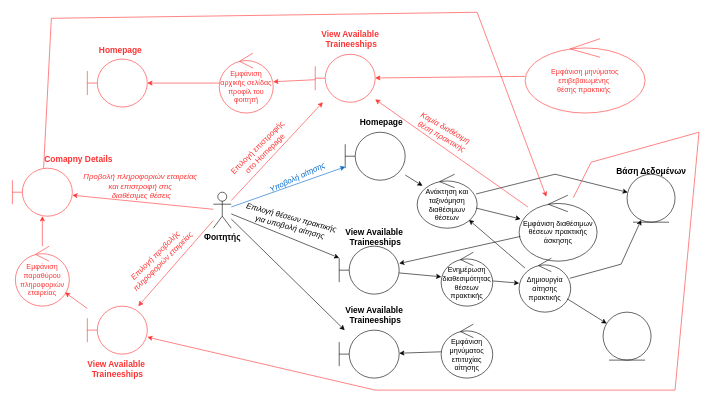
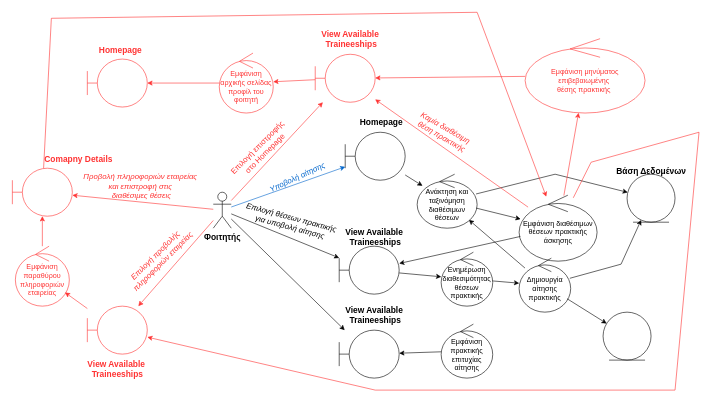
  <mxCell id="0" />
  <mxCell id="1" parent="0" />
  <mxCell id="2" value="&lt;font style=&quot;font-size: 14px;&quot;&gt;&lt;b&gt;Φοιτητής&lt;/b&gt;&lt;/font&gt;" style="shape=umlActor;verticalLabelPosition=bottom;verticalAlign=top;html=1;outlineConnect=0;" parent="1" vertex="1"><mxGeometry x="355" y="320" width="30" height="60" as="geometry" /></mxCell>
  <mxCell id="3" value="" style="shape=umlBoundary;whiteSpace=wrap;html=1;" parent="1" vertex="1"><mxGeometry x="575" y="220" width="100" height="80" as="geometry" /></mxCell>
  <mxCell id="4" value="" style="endArrow=classic;html=1;rounded=0;strokeColor=#0066CC;" parent="1" source="2" target="3" edge="1"><mxGeometry width="50" height="50" relative="1" as="geometry"><mxPoint x="655" y="530" as="sourcePoint" /><mxPoint x="705" y="480" as="targetPoint" /></mxGeometry></mxCell>
  <mxCell id="5" value="Υποβολή αίτησης" style="text;html=1;align=center;verticalAlign=middle;resizable=0;points=[];autosize=1;strokeColor=none;fillColor=none;fontSize=13;fontStyle=2;rotation=-25;fontColor=#0066CC;" parent="1" vertex="1"><mxGeometry x="435" y="280" width="120" height="30" as="geometry" /></mxCell>
  <mxCell id="6" value="Homepage" style="text;html=1;align=center;verticalAlign=middle;resizable=0;points=[];autosize=1;strokeColor=none;fillColor=none;fontSize=14;fontStyle=1" parent="1" vertex="1"><mxGeometry x="590" y="188" width="90" height="30" as="geometry" /></mxCell>
  <mxCell id="7" value="Εμφάνιση διαθέσιμων θέσεων πρακτικής άσκησης" style="ellipse;shape=umlControl;whiteSpace=wrap;html=1;fontStyle=0" parent="1" vertex="1"><mxGeometry x="865" y="325" width="130" height="110" as="geometry" /></mxCell>
  <mxCell id="8" value="" style="shape=umlBoundary;whiteSpace=wrap;html=1;" parent="1" vertex="1"><mxGeometry x="565" y="410" width="100" height="80" as="geometry" /></mxCell>
  <mxCell id="9" value="View Available&amp;nbsp;&lt;div&gt;Traineeships&lt;/div&gt;" style="text;html=1;align=center;verticalAlign=middle;resizable=0;points=[];autosize=1;strokeColor=none;fillColor=none;fontSize=14;fontStyle=1" parent="1" vertex="1"><mxGeometry x="565" y="370" width="120" height="50" as="geometry" /></mxCell>
  <mxCell id="10" value="" style="endArrow=classic;html=1;rounded=0;strokeColor=#000000;" parent="1" source="56" target="13" edge="1"><mxGeometry width="50" height="50" relative="1" as="geometry"><mxPoint x="775" y="400" as="sourcePoint" /><mxPoint x="705" y="480" as="targetPoint" /><Array as="points"><mxPoint x="925" y="290" /></Array></mxGeometry></mxCell>
  <mxCell id="11" value="" style="endArrow=classic;html=1;rounded=0;" parent="1" source="2" target="8" edge="1"><mxGeometry width="50" height="50" relative="1" as="geometry"><mxPoint x="655" y="530" as="sourcePoint" /><mxPoint x="705" y="480" as="targetPoint" /></mxGeometry></mxCell>
  <mxCell id="12" value="Επιλογή θέσεων πρακτικής&amp;nbsp;&lt;div&gt;για υποβολή αίτησης&lt;/div&gt;" style="text;html=1;align=center;verticalAlign=middle;resizable=0;points=[];autosize=1;strokeColor=none;fillColor=none;fontSize=13;fontStyle=2;rotation=15;" parent="1" vertex="1"><mxGeometry x="395" y="350" width="180" height="40" as="geometry" /></mxCell>
  <mxCell id="13" value="" style="ellipse;shape=umlEntity;whiteSpace=wrap;html=1;" parent="1" vertex="1"><mxGeometry x="1045" y="290" width="80" height="80" as="geometry" /></mxCell>
  <mxCell id="14" value="Βάση Δεδομένων" style="text;html=1;align=center;verticalAlign=middle;resizable=0;points=[];autosize=1;strokeColor=none;fillColor=none;fontSize=14;fontStyle=1" parent="1" vertex="1"><mxGeometry x="1020" y="270" width="130" height="30" as="geometry" /></mxCell>
  <mxCell id="15" value="Ενημέρωση διαθεσιμότητας θέσεων πρακτικής" style="ellipse;shape=umlControl;whiteSpace=wrap;html=1;" parent="1" vertex="1"><mxGeometry x="735" y="420" width="86" height="90" as="geometry" /></mxCell>
  <mxCell id="16" value="Δημιουργία αίτησης πρακτικής" style="ellipse;shape=umlControl;whiteSpace=wrap;html=1;" parent="1" vertex="1"><mxGeometry x="865" y="430" width="86" height="90" as="geometry" /></mxCell>
  <mxCell id="17" value="" style="ellipse;shape=umlEntity;whiteSpace=wrap;html=1;" parent="1" vertex="1"><mxGeometry x="1005" y="520" width="80" height="80" as="geometry" /></mxCell>
  <mxCell id="18" value="" style="endArrow=classic;html=1;rounded=0;" parent="1" source="8" target="15" edge="1"><mxGeometry width="50" height="50" relative="1" as="geometry"><mxPoint x="655" y="530" as="sourcePoint" /><mxPoint x="705" y="480" as="targetPoint" /></mxGeometry></mxCell>
  <mxCell id="19" value="" style="endArrow=classic;html=1;rounded=0;" parent="1" source="15" target="16" edge="1"><mxGeometry width="50" height="50" relative="1" as="geometry"><mxPoint x="655" y="530" as="sourcePoint" /><mxPoint x="705" y="480" as="targetPoint" /></mxGeometry></mxCell>
  <mxCell id="20" value="" style="endArrow=classic;html=1;rounded=0;" parent="1" source="16" target="17" edge="1"><mxGeometry width="50" height="50" relative="1" as="geometry"><mxPoint x="655" y="530" as="sourcePoint" /><mxPoint x="705" y="480" as="targetPoint" /></mxGeometry></mxCell>
  <mxCell id="21" value="" style="endArrow=classic;html=1;rounded=0;" parent="1" source="16" target="13" edge="1"><mxGeometry width="50" height="50" relative="1" as="geometry"><mxPoint x="655" y="530" as="sourcePoint" /><mxPoint x="705" y="480" as="targetPoint" /><Array as="points"><mxPoint x="1035" y="440" /></Array></mxGeometry></mxCell>
- <mxCell id="22" value="Εμφάνιση μηνύματος επιτυχίας αίτησης" style="ellipse;shape=umlControl;whiteSpace=wrap;html=1;" parent="1" vertex="1"><mxGeometry x="735" y="540" width="86" height="90" as="geometry" /></mxCell>
+ <mxCell id="22" value="Εμφάνιση πρακτικής επιτυχίας αίτησης" style="ellipse;shape=umlControl;whiteSpace=wrap;html=1;" parent="1" vertex="1"><mxGeometry x="735" y="540" width="86" height="90" as="geometry" /></mxCell>
  <mxCell id="23" value="" style="shape=umlBoundary;whiteSpace=wrap;html=1;" parent="1" vertex="1"><mxGeometry x="565" y="550" width="100" height="80" as="geometry" /></mxCell>
  <mxCell id="24" value="View Available&amp;nbsp;&lt;div&gt;Traineeships&lt;/div&gt;" style="text;html=1;align=center;verticalAlign=middle;resizable=0;points=[];autosize=1;strokeColor=none;fillColor=none;fontSize=14;fontStyle=1" parent="1" vertex="1"><mxGeometry x="565" y="500" width="120" height="50" as="geometry" /></mxCell>
  <mxCell id="25" value="" style="endArrow=classic;html=1;rounded=0;" parent="1" source="22" target="23" edge="1"><mxGeometry width="50" height="50" relative="1" as="geometry"><mxPoint x="655" y="530" as="sourcePoint" /><mxPoint x="705" y="480" as="targetPoint" /></mxGeometry></mxCell>
  <mxCell id="26" value="" style="endArrow=classic;html=1;rounded=0;" parent="1" source="16" target="56" edge="1"><mxGeometry width="50" height="50" relative="1" as="geometry"><mxPoint x="655" y="530" as="sourcePoint" /><mxPoint x="705" y="480" as="targetPoint" /></mxGeometry></mxCell>
  <mxCell id="27" value="" style="endArrow=classic;html=1;rounded=0;" parent="1" source="2" target="23" edge="1"><mxGeometry width="50" height="50" relative="1" as="geometry"><mxPoint x="395" y="366" as="sourcePoint" /><mxPoint x="575" y="440" as="targetPoint" /></mxGeometry></mxCell>
  <mxCell id="28" value="" style="shape=umlBoundary;whiteSpace=wrap;html=1;strokeColor=light-dark(#FF3333,#ED0202);" parent="1" vertex="1"><mxGeometry x="525" y="90" width="100" height="80" as="geometry" /></mxCell>
  <mxCell id="29" value="" style="endArrow=classic;html=1;rounded=0;strokeColor=light-dark(#FF3333,#ED0202);" parent="1" source="7" target="28" edge="1"><mxGeometry width="50" height="50" relative="1" as="geometry"><mxPoint x="675" y="410" as="sourcePoint" /><mxPoint x="725" y="360" as="targetPoint" /></mxGeometry></mxCell>
  <mxCell id="30" value="View Available&amp;nbsp;&lt;div&gt;Traineeships&lt;/div&gt;" style="text;html=1;align=center;verticalAlign=middle;resizable=0;points=[];autosize=1;strokeColor=none;fillColor=none;fontSize=14;fontStyle=1;fontColor=light-dark(#FF3333,#ED0202);" parent="1" vertex="1"><mxGeometry x="525" y="40" width="120" height="50" as="geometry" /></mxCell>
  <mxCell id="31" value="Καμία διαθέσιμη&amp;nbsp;&lt;div&gt;θέση πρακτικής&lt;/div&gt;" style="text;html=1;align=center;verticalAlign=middle;resizable=0;points=[];autosize=1;strokeColor=none;fillColor=none;fontSize=13;fontStyle=2;fontColor=light-dark(#FF3333,#ED0202);rotation=30;" parent="1" vertex="1"><mxGeometry x="680" y="200" width="120" height="40" as="geometry" /></mxCell>
  <mxCell id="32" value="" style="endArrow=classic;html=1;rounded=0;strokeColor=light-dark(#FF3333,#ED0202);" parent="1" source="2" target="28" edge="1"><mxGeometry width="50" height="50" relative="1" as="geometry"><mxPoint x="675" y="370" as="sourcePoint" /><mxPoint x="725" y="320" as="targetPoint" /></mxGeometry></mxCell>
  <mxCell id="33" value="Επιλογή επιστροφής&amp;nbsp;&lt;div&gt;στο Homepage&lt;/div&gt;" style="text;html=1;align=center;verticalAlign=middle;resizable=0;points=[];autosize=1;strokeColor=none;fillColor=none;rotation=-45;fontColor=light-dark(#FF3333,#ED0202);fontSize=13;" parent="1" vertex="1"><mxGeometry x="360" y="230" width="150" height="40" as="geometry" /></mxCell>
  <mxCell id="34" value="Εμφάνιση αρχικής σελίδας προφίλ του φοιτητή" style="ellipse;shape=umlControl;whiteSpace=wrap;html=1;fontColor=light-dark(#FF3333,#ED0202);strokeColor=light-dark(#FF3333,#ED0202);" parent="1" vertex="1"><mxGeometry x="365" y="88" width="90" height="100" as="geometry" /></mxCell>
  <mxCell id="35" value="" style="shape=umlBoundary;whiteSpace=wrap;html=1;strokeColor=light-dark(#FF3333,#ED0202);" parent="1" vertex="1"><mxGeometry x="145" y="98" width="100" height="80" as="geometry" /></mxCell>
  <mxCell id="36" value="" style="endArrow=classic;html=1;rounded=0;strokeColor=light-dark(#FF3333,#ED0202);" parent="1" source="28" target="34" edge="1"><mxGeometry width="50" height="50" relative="1" as="geometry"><mxPoint x="810" y="300" as="sourcePoint" /><mxPoint x="635" y="175" as="targetPoint" /></mxGeometry></mxCell>
  <mxCell id="37" value="Homepage" style="text;html=1;align=center;verticalAlign=middle;resizable=0;points=[];autosize=1;strokeColor=none;fillColor=none;fontSize=14;fontStyle=1;fontColor=light-dark(#FF3333,#ED0202);" parent="1" vertex="1"><mxGeometry x="155" y="68" width="90" height="30" as="geometry" /></mxCell>
  <mxCell id="38" value="" style="endArrow=classic;html=1;rounded=0;strokeColor=light-dark(#FF3333,#ED0202);" parent="1" source="34" target="35" edge="1"><mxGeometry width="50" height="50" relative="1" as="geometry"><mxPoint x="535" y="141" as="sourcePoint" /><mxPoint x="451" y="144" as="targetPoint" /></mxGeometry></mxCell>
  <mxCell id="39" value="" style="shape=umlBoundary;whiteSpace=wrap;html=1;strokeColor=light-dark(#FF3333,#ED0202);" parent="1" vertex="1"><mxGeometry x="145" y="510" width="100" height="80" as="geometry" /></mxCell>
  <mxCell id="40" value="View Available&amp;nbsp;&lt;div&gt;Traineeships&lt;/div&gt;" style="text;html=1;align=center;verticalAlign=middle;resizable=0;points=[];autosize=1;strokeColor=none;fillColor=none;fontSize=14;fontStyle=1;fontColor=light-dark(#FF3333,#ED0202);" parent="1" vertex="1"><mxGeometry x="135" y="590" width="120" height="50" as="geometry" /></mxCell>
  <mxCell id="41" value="" style="endArrow=none;html=1;rounded=0;strokeColor=light-dark(#FF3333,#ED0202);" parent="1" source="7" edge="1"><mxGeometry width="50" height="50" relative="1" as="geometry"><mxPoint x="695" y="440" as="sourcePoint" /><mxPoint x="625" y="650" as="targetPoint" /><Array as="points"><mxPoint x="985" y="270" /><mxPoint x="1165" y="220" /><mxPoint x="1125" y="650" /></Array></mxGeometry></mxCell>
  <mxCell id="42" value="" style="endArrow=classic;html=1;rounded=0;fontColor=light-dark(#FF3333,#ED0202);strokeColor=light-dark(#FF3333,#ED0202);" parent="1" target="39" edge="1"><mxGeometry width="50" height="50" relative="1" as="geometry"><mxPoint x="625" y="650" as="sourcePoint" /><mxPoint x="745" y="390" as="targetPoint" /></mxGeometry></mxCell>
  <mxCell id="43" value="" style="endArrow=classic;html=1;rounded=0;strokeColor=light-dark(#FF3333,#ED0202);" parent="1" source="2" target="39" edge="1"><mxGeometry width="50" height="50" relative="1" as="geometry"><mxPoint x="395" y="344" as="sourcePoint" /><mxPoint x="548" y="180" as="targetPoint" /></mxGeometry></mxCell>
  <mxCell id="44" value="Επιλογή προβολής&amp;nbsp;&lt;div&gt;πληροφοριών εταιρείας&lt;/div&gt;" style="text;html=1;align=center;verticalAlign=middle;resizable=0;points=[];autosize=1;strokeColor=none;fillColor=none;fontSize=13;fontStyle=2;rotation=-45;fontColor=light-dark(#FF3333,#ED0202);" parent="1" vertex="1"><mxGeometry x="185" y="410" width="160" height="40" as="geometry" /></mxCell>
  <mxCell id="45" value="Εμφάνιση παραθύρου πληροφοριών εταιρείας" style="ellipse;shape=umlControl;whiteSpace=wrap;html=1;fontColor=light-dark(#FF3333,#ED0202);strokeColor=light-dark(#FF3333,#ED0202);" parent="1" vertex="1"><mxGeometry x="25" y="410" width="90" height="100" as="geometry" /></mxCell>
  <mxCell id="46" value="" style="endArrow=classic;html=1;rounded=0;strokeColor=light-dark(#FF3333,#ED0202);" parent="1" source="39" target="45" edge="1"><mxGeometry width="50" height="50" relative="1" as="geometry"><mxPoint x="535" y="142" as="sourcePoint" /><mxPoint x="465" y="146" as="targetPoint" /></mxGeometry></mxCell>
  <mxCell id="47" value="" style="shape=umlBoundary;whiteSpace=wrap;html=1;strokeColor=light-dark(#FF3333,#ED0202);" parent="1" vertex="1"><mxGeometry x="20" y="280" width="100" height="80" as="geometry" /></mxCell>
  <mxCell id="48" value="Comapny Details" style="text;html=1;align=center;verticalAlign=middle;resizable=0;points=[];autosize=1;strokeColor=none;fillColor=none;fontColor=light-dark(#FF3333,#ED0202);fontStyle=1;fontSize=14;" parent="1" vertex="1"><mxGeometry x="65" y="250" width="130" height="30" as="geometry" /></mxCell>
  <mxCell id="49" value="" style="endArrow=classic;html=1;rounded=0;strokeColor=light-dark(#FF3333,#ED0202);" parent="1" source="45" target="47" edge="1"><mxGeometry width="50" height="50" relative="1" as="geometry"><mxPoint x="155" y="524" as="sourcePoint" /><mxPoint x="118" y="497" as="targetPoint" /></mxGeometry></mxCell>
  <mxCell id="50" value="" style="endArrow=classic;html=1;rounded=0;strokeColor=light-dark(#FF3333,#ED0202);" parent="1" source="2" target="47" edge="1"><mxGeometry width="50" height="50" relative="1" as="geometry"><mxPoint x="365" y="377" as="sourcePoint" /><mxPoint x="240" y="520" as="targetPoint" /></mxGeometry></mxCell>
  <mxCell id="51" value="Προβολή πληροφοριών εταιρείας&amp;nbsp;&lt;div&gt;και επιστροφή στις&amp;nbsp;&lt;/div&gt;&lt;div&gt;διαθέσιμες θέσεις&lt;/div&gt;" style="text;html=1;align=center;verticalAlign=middle;resizable=0;points=[];autosize=1;strokeColor=none;fillColor=none;fontStyle=2;fontSize=13;fontColor=light-dark(#FF3333,#ED0202);" parent="1" vertex="1"><mxGeometry x="125" y="280" width="220" height="60" as="geometry" /></mxCell>
  <mxCell id="52" value="" style="endArrow=classic;html=1;rounded=0;strokeColor=light-dark(#FF3333,#ED0202);" parent="1" source="47" target="7" edge="1"><mxGeometry width="50" height="50" relative="1" as="geometry"><mxPoint x="555" y="440" as="sourcePoint" /><mxPoint x="795" y="90" as="targetPoint" /><Array as="points"><mxPoint x="85" y="30" /><mxPoint x="795" y="20" /></Array></mxGeometry></mxCell>
  <mxCell id="53" value="Εμφάνιση μηνύματος επιβεβαιωμένης&amp;nbsp;&lt;div&gt;θέσης πρακτικής&amp;nbsp;&lt;/div&gt;" style="ellipse;shape=umlControl;whiteSpace=wrap;html=1;fontColor=light-dark(#FF3333,#ED0202);strokeColor=light-dark(#FF3333,#ED0202);" parent="1" vertex="1"><mxGeometry x="875" y="64" width="200" height="124" as="geometry" /></mxCell>
+ <mxCell id="54" value="" style="endArrow=classic;html=1;rounded=0;strokeColor=light-dark(#FF3333,#ED0202);" parent="1" source="7" target="53" edge="1"><mxGeometry width="50" height="50" relative="1" as="geometry"><mxPoint x="810" y="300" as="sourcePoint" /><mxPoint x="635" y="175" as="targetPoint" /></mxGeometry></mxCell>
  <mxCell id="55" value="" style="endArrow=classic;html=1;rounded=0;strokeColor=light-dark(#FF3333,#ED0202);" parent="1" source="53" target="28" edge="1"><mxGeometry width="50" height="50" relative="1" as="geometry"><mxPoint x="884" y="284" as="sourcePoint" /><mxPoint x="926" y="193" as="targetPoint" /></mxGeometry></mxCell>
  <mxCell id="56" value="Ανάκτηση και ταξινόμηση διαθέσιμων θέσεων" style="ellipse;shape=umlControl;whiteSpace=wrap;html=1;" parent="1" vertex="1"><mxGeometry x="695" y="290" width="100" height="90" as="geometry" /></mxCell>
  <mxCell id="57" value="" style="endArrow=classic;html=1;rounded=0;" parent="1" source="3" target="56" edge="1"><mxGeometry width="50" height="50" relative="1" as="geometry"><mxPoint x="885" y="513" as="sourcePoint" /><mxPoint x="821" y="567" as="targetPoint" /></mxGeometry></mxCell>
  <mxCell id="58" value="" style="endArrow=classic;html=1;rounded=0;" parent="1" source="7" target="8" edge="1"><mxGeometry width="50" height="50" relative="1" as="geometry"><mxPoint x="685" y="284" as="sourcePoint" /><mxPoint x="798" y="317" as="targetPoint" /></mxGeometry></mxCell>
  <mxCell id="59" value="" style="endArrow=classic;html=1;rounded=0;strokeColor=#000000;" parent="1" source="56" target="7" edge="1"><mxGeometry width="50" height="50" relative="1" as="geometry"><mxPoint x="715" y="410" as="sourcePoint" /><mxPoint x="765" y="360" as="targetPoint" /></mxGeometry></mxCell>
